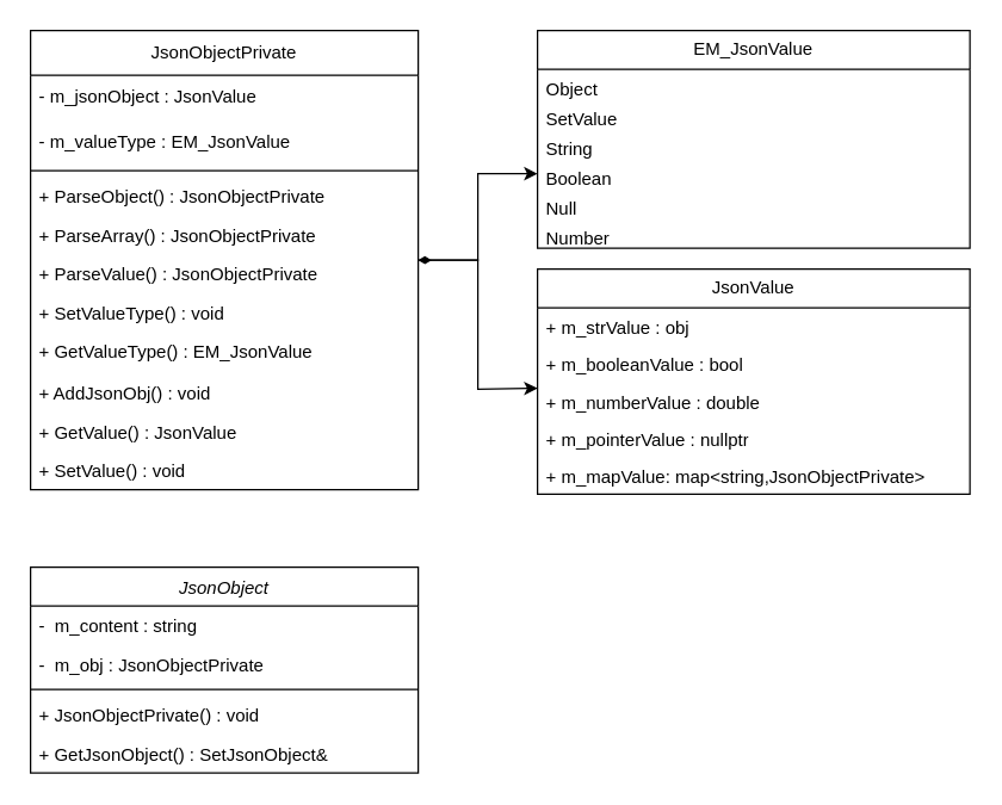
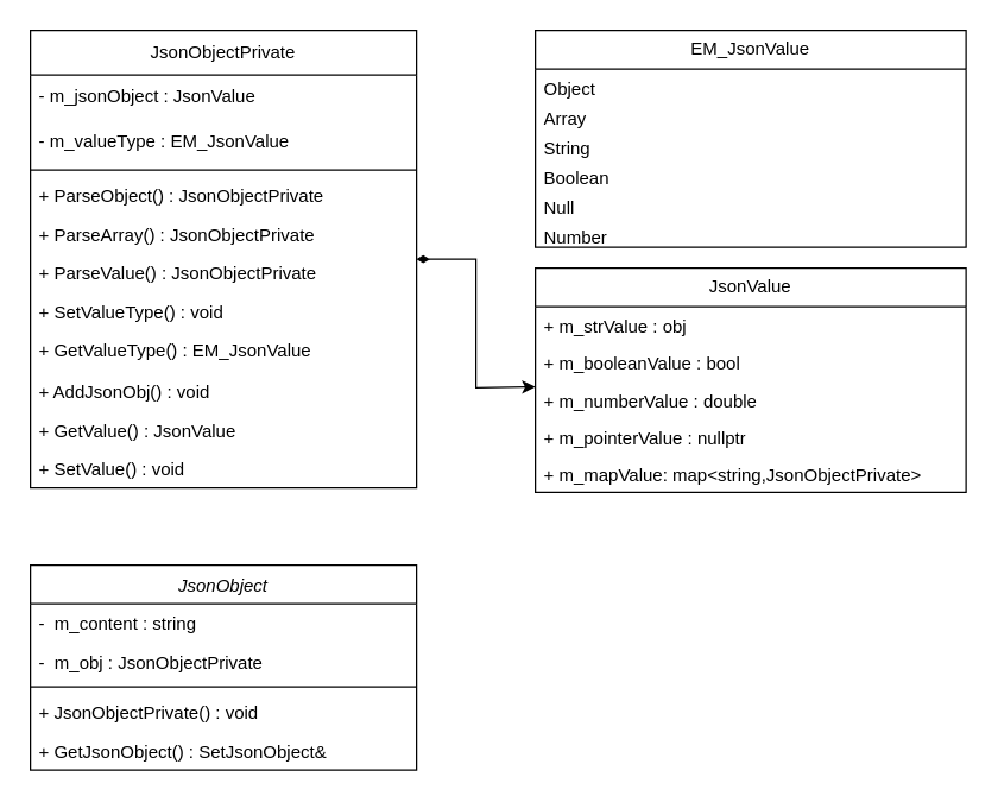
  <mxCell id="0" />
  <mxCell id="1" parent="0" />
  <mxCell id="2" value="JsonObject&#10;" style="swimlane;fontStyle=2;align=center;verticalAlign=top;childLayout=stackLayout;horizontal=1;startSize=26;horizontalStack=0;resizeParent=1;resizeLast=0;collapsible=1;marginBottom=0;rounded=0;shadow=0;strokeWidth=1;" parent="1" vertex="1"><mxGeometry x="20" y="380" width="260" height="138" as="geometry"><mxRectangle x="220" y="120" width="160" height="26" as="alternateBounds" /></mxGeometry></mxCell>
  <mxCell id="3" value="-  m_content : string " style="text;align=left;verticalAlign=top;spacingLeft=4;spacingRight=4;overflow=hidden;rotatable=0;points=[[0,0.5],[1,0.5]];portConstraint=eastwest;" parent="2" vertex="1"><mxGeometry y="26" width="260" height="26" as="geometry" /></mxCell>
  <mxCell id="4" value="-  m_obj : JsonObjectPrivate " style="text;align=left;verticalAlign=top;spacingLeft=4;spacingRight=4;overflow=hidden;rotatable=0;points=[[0,0.5],[1,0.5]];portConstraint=eastwest;rounded=0;shadow=0;html=0;" parent="2" vertex="1"><mxGeometry y="52" width="260" height="26" as="geometry" /></mxCell>
  <mxCell id="5" value="" style="line;html=1;strokeWidth=1;align=left;verticalAlign=middle;spacingTop=-1;spacingLeft=3;spacingRight=3;rotatable=0;labelPosition=right;points=[];portConstraint=eastwest;" parent="2" vertex="1"><mxGeometry y="78" width="260" height="8" as="geometry" /></mxCell>
  <mxCell id="6" value="+ JsonObjectPrivate() : void" style="text;align=left;verticalAlign=top;spacingLeft=4;spacingRight=4;overflow=hidden;rotatable=0;points=[[0,0.5],[1,0.5]];portConstraint=eastwest;" parent="2" vertex="1"><mxGeometry y="86" width="260" height="26" as="geometry" /></mxCell>
  <mxCell id="7" value="+ GetJsonObject() : SetJsonObject&amp;" style="text;align=left;verticalAlign=top;spacingLeft=4;spacingRight=4;overflow=hidden;rotatable=0;points=[[0,0.5],[1,0.5]];portConstraint=eastwest;" vertex="1" parent="2"><mxGeometry y="112" width="260" height="26" as="geometry" /></mxCell>
- <mxCell id="8" style="edgeStyle=orthogonalEdgeStyle;rounded=0;orthogonalLoop=1;jettySize=auto;html=1;entryX=0;entryY=0.5;entryDx=0;entryDy=0;" edge="1" parent="1" source="9" target="25"><mxGeometry relative="1" as="geometry" /></mxCell>
  <mxCell id="9" value="JsonObjectPrivate" style="swimlane;fontStyle=0;childLayout=stackLayout;horizontal=1;startSize=30;horizontalStack=0;resizeParent=1;resizeParentMax=0;resizeLast=0;collapsible=1;marginBottom=0;whiteSpace=wrap;html=1;" vertex="1" parent="1"><mxGeometry x="20" y="20" width="260" height="308" as="geometry"><mxRectangle x="170" y="200" width="140" height="30" as="alternateBounds" /></mxGeometry></mxCell>
  <mxCell id="10" value="- m_jsonObject : JsonValue" style="text;strokeColor=none;fillColor=none;align=left;verticalAlign=middle;spacingLeft=4;spacingRight=4;overflow=hidden;points=[[0,0.5],[1,0.5]];portConstraint=eastwest;rotatable=0;whiteSpace=wrap;html=1;" vertex="1" parent="9"><mxGeometry y="30" width="260" height="30" as="geometry" /></mxCell>
  <mxCell id="11" value="- m_valueType : EM_JsonValue" style="text;strokeColor=none;fillColor=none;align=left;verticalAlign=middle;spacingLeft=4;spacingRight=4;overflow=hidden;points=[[0,0.5],[1,0.5]];portConstraint=eastwest;rotatable=0;whiteSpace=wrap;html=1;container=0;" vertex="1" parent="9"><mxGeometry y="60" width="260" height="30" as="geometry" /></mxCell>
  <mxCell id="12" value="" style="line;strokeWidth=1;fillColor=none;align=left;verticalAlign=middle;spacingTop=-1;spacingLeft=3;spacingRight=3;rotatable=0;labelPosition=right;points=[];portConstraint=eastwest;strokeColor=inherit;" vertex="1" parent="9"><mxGeometry y="90" width="260" height="8" as="geometry" /></mxCell>
  <mxCell id="13" value="+ ParseObject() : JsonObjectPrivate" style="text;strokeColor=none;fillColor=none;align=left;verticalAlign=top;spacingLeft=4;spacingRight=4;overflow=hidden;rotatable=0;points=[[0,0.5],[1,0.5]];portConstraint=eastwest;whiteSpace=wrap;html=1;" vertex="1" parent="9"><mxGeometry y="98" width="260" height="26" as="geometry" /></mxCell>
  <mxCell id="14" value="+ ParseArray() : JsonObjectPrivate" style="text;strokeColor=none;fillColor=none;align=left;verticalAlign=top;spacingLeft=4;spacingRight=4;overflow=hidden;rotatable=0;points=[[0,0.5],[1,0.5]];portConstraint=eastwest;whiteSpace=wrap;html=1;" vertex="1" parent="9"><mxGeometry y="124" width="260" height="26" as="geometry" /></mxCell>
  <mxCell id="15" value="+ ParseValue() : JsonObjectPrivate" style="text;strokeColor=none;fillColor=none;align=left;verticalAlign=top;spacingLeft=4;spacingRight=4;overflow=hidden;rotatable=0;points=[[0,0.5],[1,0.5]];portConstraint=eastwest;whiteSpace=wrap;html=1;" vertex="1" parent="9"><mxGeometry y="150" width="260" height="26" as="geometry" /></mxCell>
  <mxCell id="16" value="+ SetValueType() : void" style="text;strokeColor=none;fillColor=none;align=left;verticalAlign=top;spacingLeft=4;spacingRight=4;overflow=hidden;rotatable=0;points=[[0,0.5],[1,0.5]];portConstraint=eastwest;whiteSpace=wrap;html=1;" vertex="1" parent="9"><mxGeometry y="176" width="260" height="26" as="geometry" /></mxCell>
  <mxCell id="17" value="+ GetValueType() : EM_JsonValue" style="text;strokeColor=none;fillColor=none;align=left;verticalAlign=top;spacingLeft=4;spacingRight=4;overflow=hidden;rotatable=0;points=[[0,0.5],[1,0.5]];portConstraint=eastwest;whiteSpace=wrap;html=1;" vertex="1" parent="9"><mxGeometry y="202" width="260" height="28" as="geometry" /></mxCell>
  <mxCell id="18" value="+ AddJsonObj() : void" style="text;strokeColor=none;fillColor=none;align=left;verticalAlign=top;spacingLeft=4;spacingRight=4;overflow=hidden;rotatable=0;points=[[0,0.5],[1,0.5]];portConstraint=eastwest;whiteSpace=wrap;html=1;" vertex="1" parent="9"><mxGeometry y="230" width="260" height="26" as="geometry" /></mxCell>
  <mxCell id="19" value="+ GetValue() : JsonValue&lt;div&gt;&lt;br&gt;&lt;/div&gt;" style="text;strokeColor=none;fillColor=none;align=left;verticalAlign=top;spacingLeft=4;spacingRight=4;overflow=hidden;rotatable=0;points=[[0,0.5],[1,0.5]];portConstraint=eastwest;whiteSpace=wrap;html=1;" vertex="1" parent="9"><mxGeometry y="256" width="260" height="26" as="geometry" /></mxCell>
  <mxCell id="20" value="+ SetValue() : void" style="text;strokeColor=none;fillColor=none;align=left;verticalAlign=top;spacingLeft=4;spacingRight=4;overflow=hidden;rotatable=0;points=[[0,0.5],[1,0.5]];portConstraint=eastwest;whiteSpace=wrap;html=1;" vertex="1" parent="9"><mxGeometry y="282" width="260" height="26" as="geometry" /></mxCell>
  <mxCell id="21" value="EM_JsonValue" style="swimlane;fontStyle=0;childLayout=stackLayout;horizontal=1;startSize=26;fillColor=none;horizontalStack=0;resizeParent=1;resizeParentMax=0;resizeLast=0;collapsible=1;marginBottom=0;whiteSpace=wrap;html=1;" vertex="1" parent="1"><mxGeometry x="360" y="20" width="290" height="146" as="geometry"><mxRectangle x="470" y="110" width="120" height="30" as="alternateBounds" /></mxGeometry></mxCell>
  <mxCell id="22" value="Object" style="text;strokeColor=none;fillColor=none;align=left;verticalAlign=top;spacingLeft=4;spacingRight=4;overflow=hidden;rotatable=0;points=[[0,0.5],[1,0.5]];portConstraint=eastwest;whiteSpace=wrap;html=1;" vertex="1" parent="21"><mxGeometry y="26" width="290" height="20" as="geometry" /></mxCell>
- <mxCell id="23" value="SetValue" style="text;strokeColor=none;fillColor=none;align=left;verticalAlign=top;spacingLeft=4;spacingRight=4;overflow=hidden;rotatable=0;points=[[0,0.5],[1,0.5]];portConstraint=eastwest;whiteSpace=wrap;html=1;" vertex="1" parent="21"><mxGeometry y="46" width="290" height="20" as="geometry" /></mxCell>
+ <mxCell id="23" value="Array" style="text;strokeColor=none;fillColor=none;align=left;verticalAlign=top;spacingLeft=4;spacingRight=4;overflow=hidden;rotatable=0;points=[[0,0.5],[1,0.5]];portConstraint=eastwest;whiteSpace=wrap;html=1;" vertex="1" parent="21"><mxGeometry y="46" width="290" height="20" as="geometry" /></mxCell>
  <mxCell id="24" value="String" style="text;strokeColor=none;fillColor=none;align=left;verticalAlign=top;spacingLeft=4;spacingRight=4;overflow=hidden;rotatable=0;points=[[0,0.5],[1,0.5]];portConstraint=eastwest;whiteSpace=wrap;html=1;" vertex="1" parent="21"><mxGeometry y="66" width="290" height="20" as="geometry" /></mxCell>
  <mxCell id="25" value="Boolean" style="text;strokeColor=none;fillColor=none;align=left;verticalAlign=top;spacingLeft=4;spacingRight=4;overflow=hidden;rotatable=0;points=[[0,0.5],[1,0.5]];portConstraint=eastwest;whiteSpace=wrap;html=1;" vertex="1" parent="21"><mxGeometry y="86" width="290" height="20" as="geometry" /></mxCell>
  <mxCell id="26" value="Null" style="text;strokeColor=none;fillColor=none;align=left;verticalAlign=top;spacingLeft=4;spacingRight=4;overflow=hidden;rotatable=0;points=[[0,0.5],[1,0.5]];portConstraint=eastwest;whiteSpace=wrap;html=1;" vertex="1" parent="21"><mxGeometry y="106" width="290" height="20" as="geometry" /></mxCell>
  <mxCell id="27" value="Number" style="text;strokeColor=none;fillColor=none;align=left;verticalAlign=top;spacingLeft=4;spacingRight=4;overflow=hidden;rotatable=0;points=[[0,0.5],[1,0.5]];portConstraint=eastwest;whiteSpace=wrap;html=1;" vertex="1" parent="21"><mxGeometry y="126" width="290" height="20" as="geometry" /></mxCell>
  <mxCell id="28" value="JsonValue" style="swimlane;fontStyle=0;childLayout=stackLayout;horizontal=1;startSize=26;fillColor=none;horizontalStack=0;resizeParent=1;resizeParentMax=0;resizeLast=0;collapsible=1;marginBottom=0;whiteSpace=wrap;html=1;" vertex="1" parent="1"><mxGeometry x="360" y="180" width="290" height="151" as="geometry"><mxRectangle x="470" y="300" width="100" height="30" as="alternateBounds" /></mxGeometry></mxCell>
  <mxCell id="29" value="+&amp;nbsp;m_strValue : obj" style="text;strokeColor=none;fillColor=none;align=left;verticalAlign=top;spacingLeft=4;spacingRight=4;overflow=hidden;rotatable=0;points=[[0,0.5],[1,0.5]];portConstraint=eastwest;whiteSpace=wrap;html=1;" vertex="1" parent="28"><mxGeometry y="26" width="290" height="25" as="geometry" /></mxCell>
  <mxCell id="30" value="+ m_booleanValue : bool&lt;div&gt;&lt;br&gt;&lt;/div&gt;" style="text;strokeColor=none;fillColor=none;align=left;verticalAlign=top;spacingLeft=4;spacingRight=4;overflow=hidden;rotatable=0;points=[[0,0.5],[1,0.5]];portConstraint=eastwest;whiteSpace=wrap;html=1;" vertex="1" parent="28"><mxGeometry y="51" width="290" height="25" as="geometry" /></mxCell>
  <mxCell id="31" value="+ m_numberValue : double&lt;div&gt;&lt;br&gt;&lt;/div&gt;" style="text;strokeColor=none;fillColor=none;align=left;verticalAlign=top;spacingLeft=4;spacingRight=4;overflow=hidden;rotatable=0;points=[[0,0.5],[1,0.5]];portConstraint=eastwest;whiteSpace=wrap;html=1;" vertex="1" parent="28"><mxGeometry y="76" width="290" height="25" as="geometry" /></mxCell>
  <mxCell id="32" value="+ m_pointerValue : nullptr" style="text;strokeColor=none;fillColor=none;align=left;verticalAlign=top;spacingLeft=4;spacingRight=4;overflow=hidden;rotatable=0;points=[[0,0.5],[1,0.5]];portConstraint=eastwest;whiteSpace=wrap;html=1;" vertex="1" parent="28"><mxGeometry y="101" width="290" height="25" as="geometry" /></mxCell>
  <mxCell id="33" value="+ m_mapValue: map&amp;lt;string,JsonObjectPrivate&amp;gt;&lt;div&gt;&lt;br&gt;&lt;/div&gt;" style="text;strokeColor=none;fillColor=none;align=left;verticalAlign=top;spacingLeft=4;spacingRight=4;overflow=hidden;rotatable=0;points=[[0,0.5],[1,0.5]];portConstraint=eastwest;whiteSpace=wrap;html=1;" vertex="1" parent="28"><mxGeometry y="126" width="290" height="25" as="geometry" /></mxCell>
  <mxCell id="34" style="edgeStyle=orthogonalEdgeStyle;rounded=0;orthogonalLoop=1;jettySize=auto;html=1;startArrow=diamondThin;startFill=1;" edge="1" parent="1" source="9"><mxGeometry relative="1" as="geometry"><mxPoint x="360" y="260" as="targetPoint" /></mxGeometry></mxCell>
